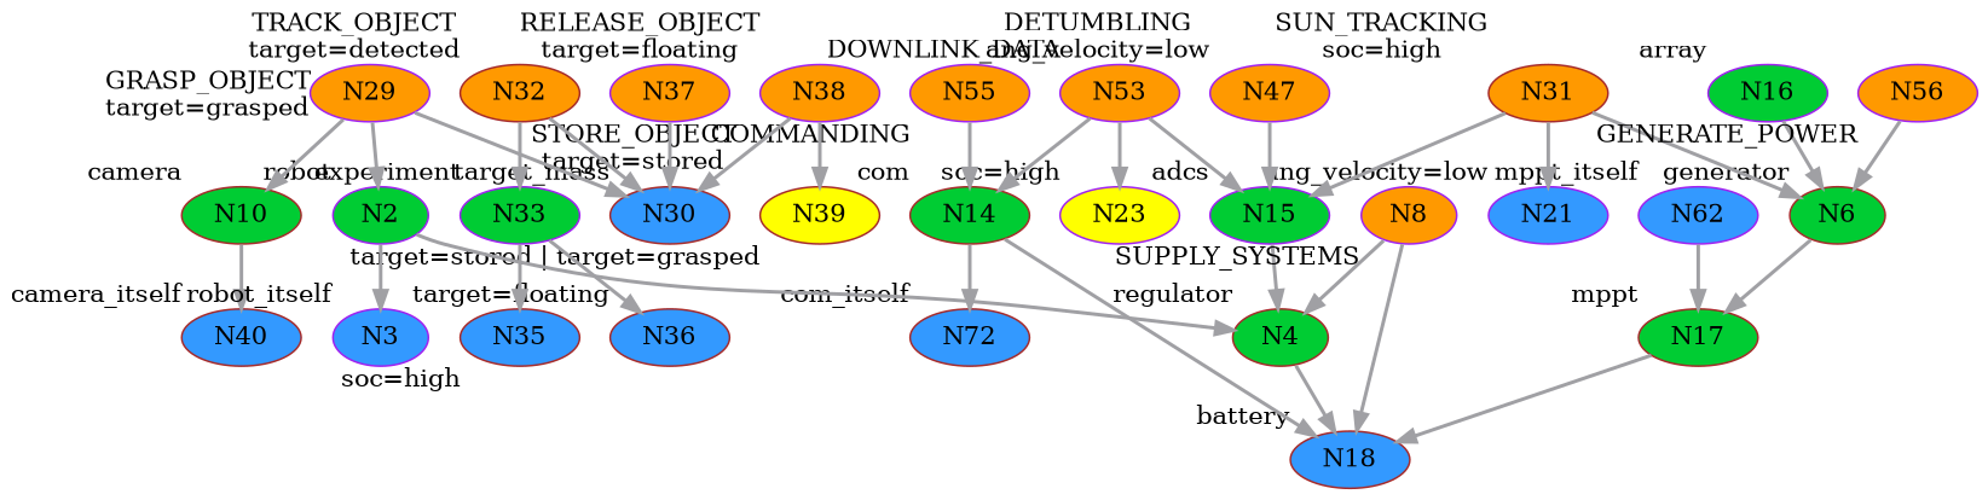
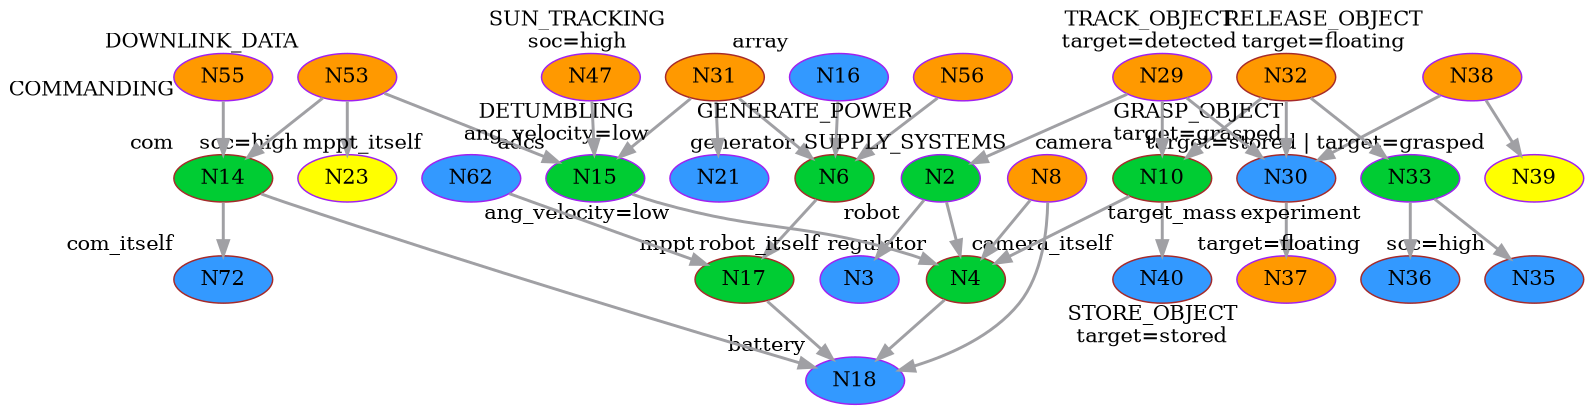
  digraph {
    bgcolor="#ffffff"
    node [color=purple fillcolor="#3399ff" penwidth=1 shape=ellipse style=filled xlabel="soc=high"]
    edge [color="#a0a0a4" penwidth=2 style=solid weight=2]
    N10 [color=brown fillcolor="#00cc33" height=0.152778 width=0.152778 xlabel=camera]
    N40 [color=brown height=0.152778 width=0.152778 xlabel=camera_itself]
    N4 [color=brown fillcolor="#00cc33" height=0.152778 width=0.152778 xlabel=regulator]
-   N18 [color=brown height=0.152778 width=0.152778 xlabel=battery]
+   N18 [height=0.152778 width=0.152778 xlabel=battery]
    N72 [color=brown height=0.152778 width=0.152778 xlabel=com_itself]
    N53 [fillcolor="#ff9900" height=0.152778 width=0.152778 xlabel=DOWNLINK_DATA]
    N15 [fillcolor="#00cc33" height=0.152778 width=0.152778 xlabel=adcs]
    N23 [fillcolor="#ffff00" height=0.152778 width=0.152778]
    N14 [color=brown fillcolor="#00cc33" height=0.152778 width=0.152778 xlabel=com]
    N21 [height=0.152778 width=0.152778 xlabel="ang_velocity=low"]
    N55 [fillcolor="#ff9900" height=0.152778 width=0.152778 xlabel=COMMANDING]
    N38 [fillcolor="#ff9900" height=0.152778 width=0.152778 xlabel="RELEASE_OBJECT\ntarget=floating"]
    N30 [color=brown height=0.152778 width=0.152778 xlabel=target_mass]
-   N39 [color=brown fillcolor="#ffff00" height=0.152778 width=0.152778 xlabel="target=stored | target=grasped"]
+   N39 [fillcolor="#ffff00" height=0.152778 width=0.152778 xlabel="target=stored | target=grasped"]
    N6 [color=brown fillcolor="#00cc33" height=0.152778 width=0.152778 xlabel=generator]
    N17 [color=brown fillcolor="#00cc33" height=0.152778 width=0.152778 xlabel=mppt]
-   N16 [fillcolor="#00cc33" height=0.152778 width=0.152778 xlabel=array]
+   N16 [height=0.152778 width=0.152778 xlabel=array]
    N62 [height=0.152778 width=0.152778 xlabel=mppt_itself]
    N31 [color=brown fillcolor="#ff9900" height=0.152778 width=0.152778 xlabel="SUN_TRACKING\nsoc=high"]
    N36 [color=brown height=0.152778 width=0.152778 xlabel="target=floating"]
    N56 [fillcolor="#ff9900" height=0.152778 width=0.152778 xlabel=GENERATE_POWER]
    N47 [fillcolor="#ff9900" height=0.152778 width=0.152778 xlabel="DETUMBLING\nang_velocity=low"]
    N3 [height=0.152778 width=0.152778 xlabel=robot_itself]
    N8 [fillcolor="#ff9900" height=0.152778 width=0.152778 xlabel=SUPPLY_SYSTEMS]
    N37 [fillcolor="#ff9900" height=0.152778 width=0.152778 xlabel="STORE_OBJECT\ntarget=stored"]
    N35 [color=brown height=0.152778 width=0.152778]
    N2 [fillcolor="#00cc33" height=0.152778 width=0.152778 xlabel=robot]
    N32 [color=brown fillcolor="#ff9900" height=0.152778 width=0.152778 xlabel="TRACK_OBJECT\ntarget=detected"]
    N33 [fillcolor="#00cc33" height=0.152778 width=0.152778 xlabel=experiment]
    N29 [fillcolor="#ff9900" height=0.152778 width=0.152778 xlabel="GRASP_OBJECT\ntarget=grasped"]
    N10 -> N40
+   N10 -> N4
    N4 -> N18
    N53 -> N15
    N53 -> N23
    N53 -> N14
    N15 -> N4
    N14 -> N18
    N14 -> N72
    N55 -> N14
    N38 -> N30
    N38 -> N39
    N6 -> N17
    N17 -> N18
    N16 -> N6
    N62 -> N17
    N31 -> N15
    N31 -> N21
    N31 -> N6
    N56 -> N6
    N47 -> N15
    N8 -> N4
    N8 -> N18
-   N37 -> N30
+   N30 -> N37
    N2 -> N4
    N2 -> N3
+   N32 -> N10
    N32 -> N30
    N32 -> N33
    N33 -> N36
    N33 -> N35
    N29 -> N10
    N29 -> N30
    N29 -> N2
  }
